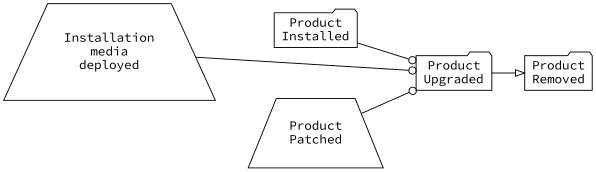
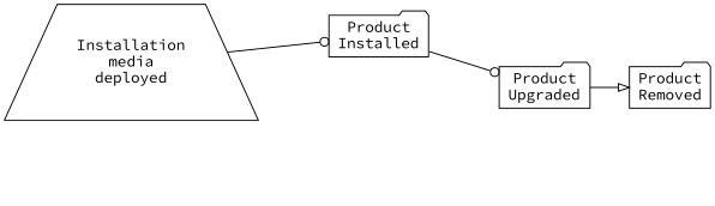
  digraph {
    fontname="Source Code Pro"
    rankdir=LR
    node [fontname="Source Code Pro" shape=folder]
    edge [arrowhead=odot fontname="Source Code Pro"]
    n1 [label="Installation\nmedia\ndeployed" shape=trapezium]
    n2 [label="Product\nInstalled"]
    n3 [label="Product\nUpgraded"]
-   n4 [label="Product\nPatched" shape=trapezium]
    n5 [label="Product\nRemoved"]
-   n1 -> n3
+   n1 -> n2
    n2 -> n3
    n3 -> n5 [arrowhead=onormal]
-   n4 -> n3
  }
